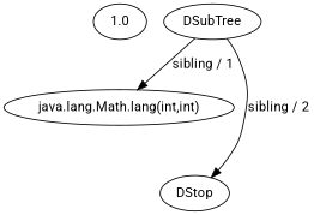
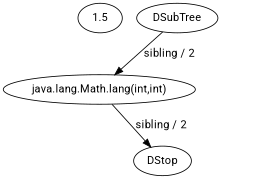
  digraph {
    fontname=Roboto
    node [fontname=Roboto]
    edge [constraint=true direction=LR fontname=Roboto]
-   n1 [label=1.0]
+   n1 [label=1.5]
    n2 [label=DSubTree]
    n3 [label="java.lang.Math.lang(int,int)"]
    n4 [label=DStop]
-   n2 -> n3 [label="sibling / 1"]
-   n2 -> n4 [label="sibling / 2"]
+   n2 -> n3 [label="sibling / 2"]
+   n3 -> n4 [label="sibling / 2"]
  }
